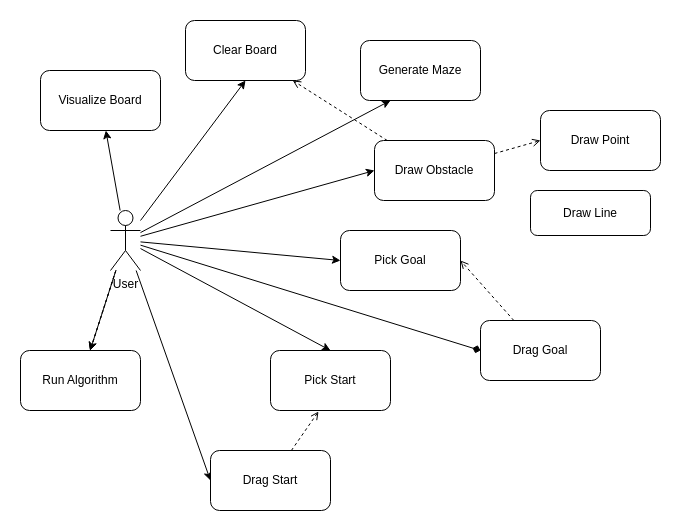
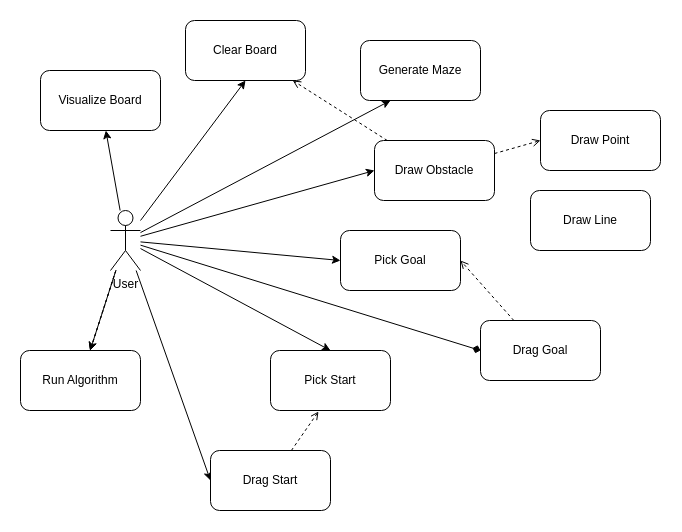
  <mxCell id="0" />
  <mxCell id="1" parent="0" />
  <mxCell id="2" style="rounded=0;orthogonalLoop=1;jettySize=auto;html=1;" edge="1" parent="1" source="13" target="14"><mxGeometry relative="1" as="geometry" /></mxCell>
  <mxCell id="3" style="edgeStyle=none;rounded=0;orthogonalLoop=1;jettySize=auto;html=1;entryX=0.5;entryY=1;entryDx=0;entryDy=0;" edge="1" parent="1" source="13" target="15"><mxGeometry relative="1" as="geometry" /></mxCell>
  <mxCell id="4" style="edgeStyle=none;rounded=0;orthogonalLoop=1;jettySize=auto;html=1;entryX=0.25;entryY=1;entryDx=0;entryDy=0;" edge="1" parent="1" source="13" target="16"><mxGeometry relative="1" as="geometry" /></mxCell>
  <mxCell id="5" style="edgeStyle=none;rounded=0;orthogonalLoop=1;jettySize=auto;html=1;entryX=0;entryY=0.5;entryDx=0;entryDy=0;" edge="1" parent="1" source="13" target="19"><mxGeometry relative="1" as="geometry" /></mxCell>
  <mxCell id="6" style="edgeStyle=none;rounded=0;orthogonalLoop=1;jettySize=auto;html=1;entryX=0;entryY=0.5;entryDx=0;entryDy=0;" edge="1" parent="1" source="13" target="20"><mxGeometry relative="1" as="geometry" /></mxCell>
  <mxCell id="7" style="edgeStyle=none;rounded=0;orthogonalLoop=1;jettySize=auto;html=1;entryX=0;entryY=0.5;entryDx=0;entryDy=0;endArrow=diamond;" edge="1" parent="1" source="13" target="23"><mxGeometry relative="1" as="geometry" /></mxCell>
  <mxCell id="8" style="edgeStyle=none;rounded=0;orthogonalLoop=1;jettySize=auto;html=1;entryX=0.5;entryY=0;entryDx=0;entryDy=0;" edge="1" parent="1" source="13" target="21"><mxGeometry relative="1" as="geometry" /></mxCell>
  <mxCell id="9" style="edgeStyle=none;rounded=0;orthogonalLoop=1;jettySize=auto;html=1;entryX=0;entryY=0.5;entryDx=0;entryDy=0;" edge="1" parent="1" source="13" target="25"><mxGeometry relative="1" as="geometry" /></mxCell>
  <mxCell id="10" value="" style="edgeStyle=none;rounded=0;orthogonalLoop=1;jettySize=auto;html=1;" edge="1" parent="1" source="13" target="26"><mxGeometry relative="1" as="geometry" /></mxCell>
  <mxCell id="11" value="" style="edgeStyle=none;rounded=0;orthogonalLoop=1;jettySize=auto;html=1;dashed=1;endArrow=open;endFill=0;" edge="1" parent="1" source="13" target="26"><mxGeometry relative="1" as="geometry" /></mxCell>
  <mxCell id="12" value="" style="edgeStyle=none;rounded=0;orthogonalLoop=1;jettySize=auto;html=1;dashed=1;endArrow=open;endFill=0;" edge="1" parent="1" source="13" target="26"><mxGeometry relative="1" as="geometry" /></mxCell>
  <mxCell id="13" value="User" style="shape=umlActor;verticalLabelPosition=bottom;verticalAlign=top;html=1;outlineConnect=0;" vertex="1" parent="1"><mxGeometry x="110" y="210" width="30" height="60" as="geometry" /></mxCell>
  <mxCell id="14" value="Visualize Board" style="rounded=1;whiteSpace=wrap;html=1;" vertex="1" parent="1"><mxGeometry x="40" y="70" width="120" height="60" as="geometry" /></mxCell>
  <mxCell id="15" value="Clear Board" style="rounded=1;whiteSpace=wrap;html=1;" vertex="1" parent="1"><mxGeometry x="185" y="20" width="120" height="60" as="geometry" /></mxCell>
  <mxCell id="16" value="Generate Maze" style="rounded=1;whiteSpace=wrap;html=1;" vertex="1" parent="1"><mxGeometry x="360" y="40" width="120" height="60" as="geometry" /></mxCell>
  <mxCell id="17" style="edgeStyle=none;rounded=0;orthogonalLoop=1;jettySize=auto;html=1;entryX=0;entryY=0.5;entryDx=0;entryDy=0;dashed=1;endArrow=open;endFill=0;" edge="1" parent="1" source="19" target="27"><mxGeometry relative="1" as="geometry" /></mxCell>
  <mxCell id="18" style="edgeStyle=none;rounded=0;orthogonalLoop=1;jettySize=auto;html=1;dashed=1;endArrow=open;endFill=0;" edge="1" parent="1" source="19" target="15"><mxGeometry relative="1" as="geometry" /></mxCell>
  <mxCell id="19" value="Draw Obstacle" style="rounded=1;whiteSpace=wrap;html=1;" vertex="1" parent="1"><mxGeometry x="374" y="140" width="120" height="60" as="geometry" /></mxCell>
  <mxCell id="20" value="Pick Goal" style="rounded=1;whiteSpace=wrap;html=1;" vertex="1" parent="1"><mxGeometry x="340" y="230" width="120" height="60" as="geometry" /></mxCell>
  <mxCell id="21" value="Pick Start" style="rounded=1;whiteSpace=wrap;html=1;" vertex="1" parent="1"><mxGeometry x="270" y="350" width="120" height="60" as="geometry" /></mxCell>
  <mxCell id="22" style="edgeStyle=none;rounded=0;orthogonalLoop=1;jettySize=auto;html=1;entryX=1;entryY=0.5;entryDx=0;entryDy=0;dashed=1;endArrow=open;endFill=0;" edge="1" parent="1" source="23" target="20"><mxGeometry relative="1" as="geometry" /></mxCell>
  <mxCell id="23" value="Drag Goal" style="rounded=1;whiteSpace=wrap;html=1;" vertex="1" parent="1"><mxGeometry x="480" y="320" width="120" height="60" as="geometry" /></mxCell>
  <mxCell id="24" style="edgeStyle=none;rounded=0;orthogonalLoop=1;jettySize=auto;html=1;entryX=0.4;entryY=1.017;entryDx=0;entryDy=0;entryPerimeter=0;dashed=1;endArrow=open;endFill=0;" edge="1" parent="1" source="25" target="21"><mxGeometry relative="1" as="geometry" /></mxCell>
  <mxCell id="25" value="Drag Start" style="rounded=1;whiteSpace=wrap;html=1;" vertex="1" parent="1"><mxGeometry x="210" y="450" width="120" height="60" as="geometry" /></mxCell>
  <mxCell id="26" value="Run Algorithm" style="rounded=1;whiteSpace=wrap;html=1;" vertex="1" parent="1"><mxGeometry x="20" y="350" width="120" height="60" as="geometry" /></mxCell>
  <mxCell id="27" value="Draw Point" style="rounded=1;whiteSpace=wrap;html=1;" vertex="1" parent="1"><mxGeometry x="540" y="110" width="120" height="60" as="geometry" /></mxCell>
- <mxCell id="28" value="Draw Line" style="rounded=1;whiteSpace=wrap;html=1;" vertex="1" parent="1"><mxGeometry x="530" y="190" width="120" height="45" as="geometry" /></mxCell>
+ <mxCell id="28" value="Draw Line" style="rounded=1;whiteSpace=wrap;html=1;" vertex="1" parent="1"><mxGeometry x="530" y="190" width="120" height="60" as="geometry" /></mxCell>
